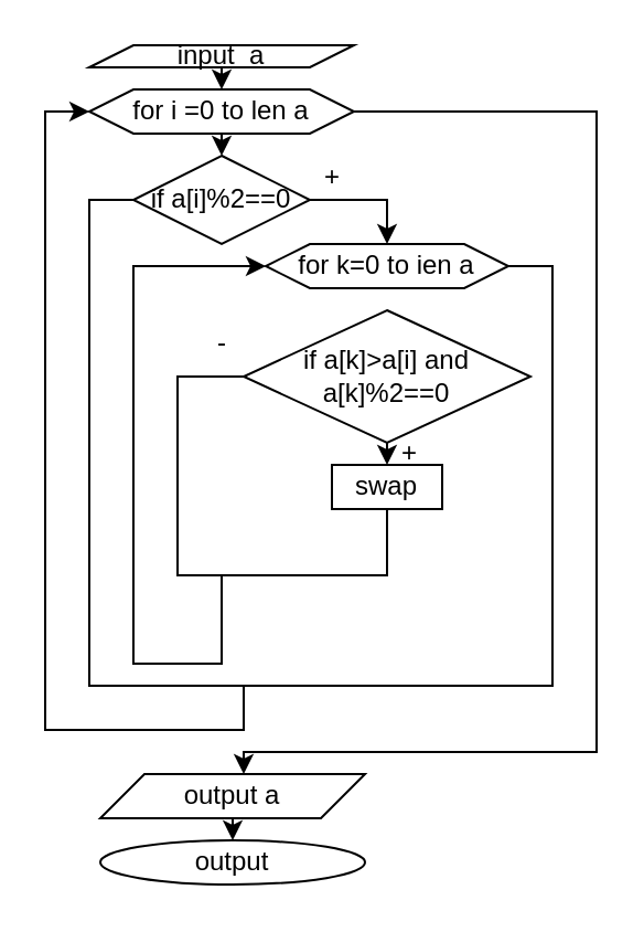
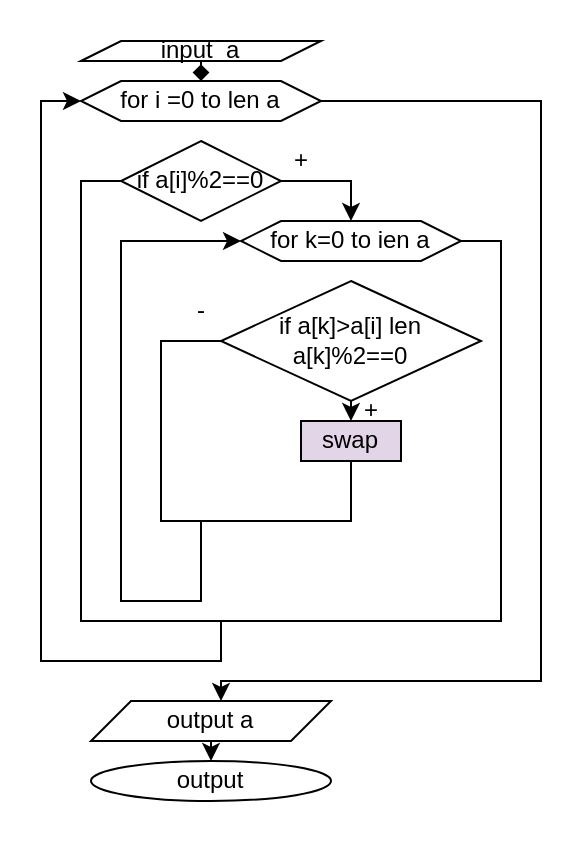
  <mxCell id="0" />
  <mxCell id="1" parent="0" />
  <mxCell id="2" value="input&amp;nbsp; a" style="shape=parallelogram;perimeter=parallelogramPerimeter;whiteSpace=wrap;html=1;fixedSize=1;" vertex="1" parent="1"><mxGeometry x="40" y="20" width="120" height="10" as="geometry" /></mxCell>
  <mxCell id="3" value="for i =0 to len a" style="shape=hexagon;perimeter=hexagonPerimeter2;whiteSpace=wrap;html=1;fixedSize=1;" vertex="1" parent="1"><mxGeometry x="40" y="40" width="120" height="20" as="geometry" /></mxCell>
- <mxCell id="4" value="" style="endArrow=classic;html=1;rounded=0;exitX=0.5;exitY=1;exitDx=0;exitDy=0;entryX=0.5;entryY=0;entryDx=0;entryDy=0;" edge="1" parent="1" source="2" target="3"><mxGeometry width="50" height="50" relative="1" as="geometry"><mxPoint x="30" y="200" as="sourcePoint" /><mxPoint x="80" y="150" as="targetPoint" /></mxGeometry></mxCell>
+ <mxCell id="4" value="" style="endArrow=diamond;html=1;rounded=0;exitX=0.5;exitY=1;exitDx=0;exitDy=0;entryX=0.5;entryY=0;entryDx=0;entryDy=0;" edge="1" parent="1" source="2" target="3"><mxGeometry width="50" height="50" relative="1" as="geometry"><mxPoint x="30" y="200" as="sourcePoint" /><mxPoint x="80" y="150" as="targetPoint" /></mxGeometry></mxCell>
  <mxCell id="5" value="if a[i]%2==0" style="rhombus;whiteSpace=wrap;html=1;" vertex="1" parent="1"><mxGeometry x="60" y="70" width="80" height="40" as="geometry" /></mxCell>
- <mxCell id="6" value="" style="endArrow=classic;html=1;rounded=0;exitX=0.5;exitY=1;exitDx=0;exitDy=0;entryX=0.5;entryY=0;entryDx=0;entryDy=0;" edge="1" parent="1" source="3" target="5"><mxGeometry width="50" height="50" relative="1" as="geometry"><mxPoint x="-20" y="130" as="sourcePoint" /><mxPoint x="30" y="80" as="targetPoint" /></mxGeometry></mxCell>
  <mxCell id="7" value="for k=0 to ien a" style="shape=hexagon;perimeter=hexagonPerimeter2;whiteSpace=wrap;html=1;fixedSize=1;" vertex="1" parent="1"><mxGeometry x="120" y="110" width="110" height="20" as="geometry" /></mxCell>
  <mxCell id="8" value="" style="endArrow=classic;html=1;rounded=0;exitX=1;exitY=0.5;exitDx=0;exitDy=0;entryX=0.5;entryY=0;entryDx=0;entryDy=0;" edge="1" parent="1" source="5" target="7"><mxGeometry width="50" height="50" relative="1" as="geometry"><mxPoint x="170" y="70" as="sourcePoint" /><mxPoint x="220" y="20" as="targetPoint" /><Array as="points"><mxPoint x="175" y="90" /></Array></mxGeometry></mxCell>
- <mxCell id="9" value="if a[k]&amp;gt;a[i] and a[k]%2==0" style="rhombus;whiteSpace=wrap;html=1;" vertex="1" parent="1"><mxGeometry x="110" y="140" width="130" height="60" as="geometry" /></mxCell>
- <mxCell id="10" value="swap" style="rounded=0;whiteSpace=wrap;html=1;" vertex="1" parent="1"><mxGeometry x="150" y="210" width="50" height="20" as="geometry" /></mxCell>
+ <mxCell id="9" value="if a[k]&amp;gt;a[i] len a[k]%2==0" style="rhombus;whiteSpace=wrap;html=1;" vertex="1" parent="1"><mxGeometry x="110" y="140" width="130" height="60" as="geometry" /></mxCell>
+ <mxCell id="10" value="swap" style="rounded=0;whiteSpace=wrap;html=1;fillColor=#e1d5e7;" vertex="1" parent="1"><mxGeometry x="150" y="210" width="50" height="20" as="geometry" /></mxCell>
  <mxCell id="11" value="" style="endArrow=classic;html=1;rounded=0;exitX=0.5;exitY=1;exitDx=0;exitDy=0;entryX=0.5;entryY=0;entryDx=0;entryDy=0;" edge="1" parent="1" source="9" target="10"><mxGeometry width="50" height="50" relative="1" as="geometry"><mxPoint x="300" y="220" as="sourcePoint" /><mxPoint x="350" y="170" as="targetPoint" /></mxGeometry></mxCell>
  <mxCell id="12" value="" style="endArrow=none;html=1;rounded=0;entryX=0;entryY=0.5;entryDx=0;entryDy=0;exitX=0.5;exitY=1;exitDx=0;exitDy=0;" edge="1" parent="1" source="10" target="9"><mxGeometry width="50" height="50" relative="1" as="geometry"><mxPoint x="-70" y="260" as="sourcePoint" /><mxPoint x="-20" y="210" as="targetPoint" /><Array as="points"><mxPoint x="175" y="260" /><mxPoint x="80" y="260" /><mxPoint x="80" y="170" /></Array></mxGeometry></mxCell>
  <mxCell id="13" value="-" style="text;html=1;align=center;verticalAlign=middle;resizable=0;points=[];autosize=1;strokeColor=none;fillColor=none;" vertex="1" parent="1"><mxGeometry x="85" y="140" width="30" height="30" as="geometry" /></mxCell>
  <mxCell id="14" value="+" style="text;html=1;align=center;verticalAlign=middle;resizable=0;points=[];autosize=1;strokeColor=none;fillColor=none;" vertex="1" parent="1"><mxGeometry x="170" y="190" width="30" height="30" as="geometry" /></mxCell>
  <mxCell id="15" value="+" style="text;html=1;align=center;verticalAlign=middle;resizable=0;points=[];autosize=1;strokeColor=none;fillColor=none;" vertex="1" parent="1"><mxGeometry x="135" y="65" width="30" height="30" as="geometry" /></mxCell>
  <mxCell id="16" value="" style="endArrow=classic;html=1;rounded=0;entryX=0;entryY=0.5;entryDx=0;entryDy=0;" edge="1" parent="1" target="7"><mxGeometry width="50" height="50" relative="1" as="geometry"><mxPoint x="100" y="260" as="sourcePoint" /><mxPoint x="100" y="340" as="targetPoint" /><Array as="points"><mxPoint x="100" y="300" /><mxPoint x="60" y="300" /><mxPoint x="60" y="120" /></Array></mxGeometry></mxCell>
  <mxCell id="17" value="" style="endArrow=none;html=1;rounded=0;exitX=1;exitY=0.5;exitDx=0;exitDy=0;entryX=0;entryY=0.5;entryDx=0;entryDy=0;" edge="1" parent="1" source="7" target="5"><mxGeometry width="50" height="50" relative="1" as="geometry"><mxPoint x="290" y="110" as="sourcePoint" /><mxPoint x="70" y="390" as="targetPoint" /><Array as="points"><mxPoint x="250" y="120" /><mxPoint x="250" y="310" /><mxPoint x="40" y="310" /><mxPoint x="40" y="90" /></Array></mxGeometry></mxCell>
  <mxCell id="18" value="" style="endArrow=classic;html=1;rounded=0;entryX=0;entryY=0.5;entryDx=0;entryDy=0;" edge="1" parent="1" target="3"><mxGeometry width="50" height="50" relative="1" as="geometry"><mxPoint x="110" y="310" as="sourcePoint" /><mxPoint x="180" y="340" as="targetPoint" /><Array as="points"><mxPoint x="110" y="330" /><mxPoint x="20" y="330" /><mxPoint x="20" y="50" /></Array></mxGeometry></mxCell>
  <mxCell id="19" value="" style="endArrow=classic;html=1;rounded=0;exitX=1;exitY=0.5;exitDx=0;exitDy=0;" edge="1" parent="1" source="3"><mxGeometry width="50" height="50" relative="1" as="geometry"><mxPoint x="170" y="40" as="sourcePoint" /><mxPoint x="110" y="350" as="targetPoint" /><Array as="points"><mxPoint x="270" y="50" /><mxPoint x="270" y="340" /><mxPoint x="110" y="340" /></Array></mxGeometry></mxCell>
  <mxCell id="20" value="output a" style="shape=parallelogram;perimeter=parallelogramPerimeter;whiteSpace=wrap;html=1;fixedSize=1;" vertex="1" parent="1"><mxGeometry x="45" y="350" width="120" height="20" as="geometry" /></mxCell>
  <mxCell id="21" value="" style="endArrow=classic;html=1;rounded=0;exitX=0.5;exitY=1;exitDx=0;exitDy=0;" edge="1" parent="1" source="20"><mxGeometry width="50" height="50" relative="1" as="geometry"><mxPoint x="80" y="460" as="sourcePoint" /><mxPoint x="105" y="380" as="targetPoint" /></mxGeometry></mxCell>
  <mxCell id="22" value="output" style="ellipse;whiteSpace=wrap;html=1;" vertex="1" parent="1"><mxGeometry x="45" y="380" width="120" height="20" as="geometry" /></mxCell>
